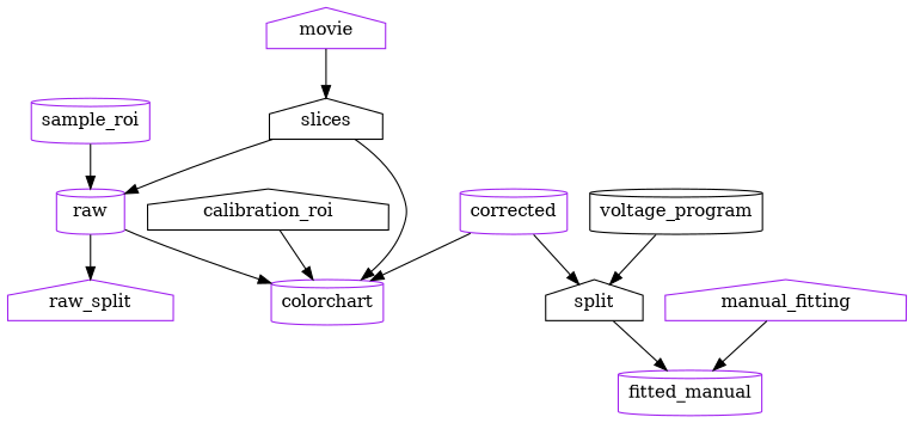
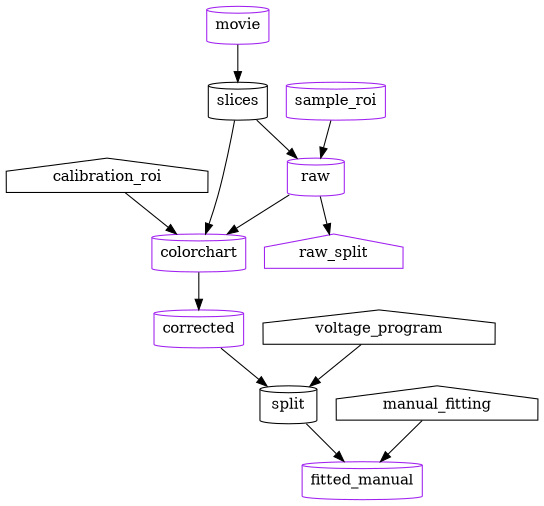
  digraph {
    node [color=purple shape=cylinder]
    sample_roi
    raw
    colorchart
    raw_split [shape=house]
    calibration_roi [color=black shape=house]
    corrected
-   manual_fitting [shape=house]
+   manual_fitting [color=black shape=house]
    fitted_manual
-   voltage_program [color=black]
-   split [color=black shape=house]
-   slices [color=black shape=house]
-   movie [shape=house]
+   voltage_program [color=black shape=house]
+   split [color=black]
+   slices [color=black]
+   movie
    sample_roi -> raw
    raw -> colorchart
    raw -> raw_split
-   corrected -> colorchart
+   colorchart -> corrected
    calibration_roi -> colorchart
    corrected -> split
    manual_fitting -> fitted_manual
    voltage_program -> split
    split -> fitted_manual
    slices -> raw
    slices -> colorchart
    movie -> slices
  }
